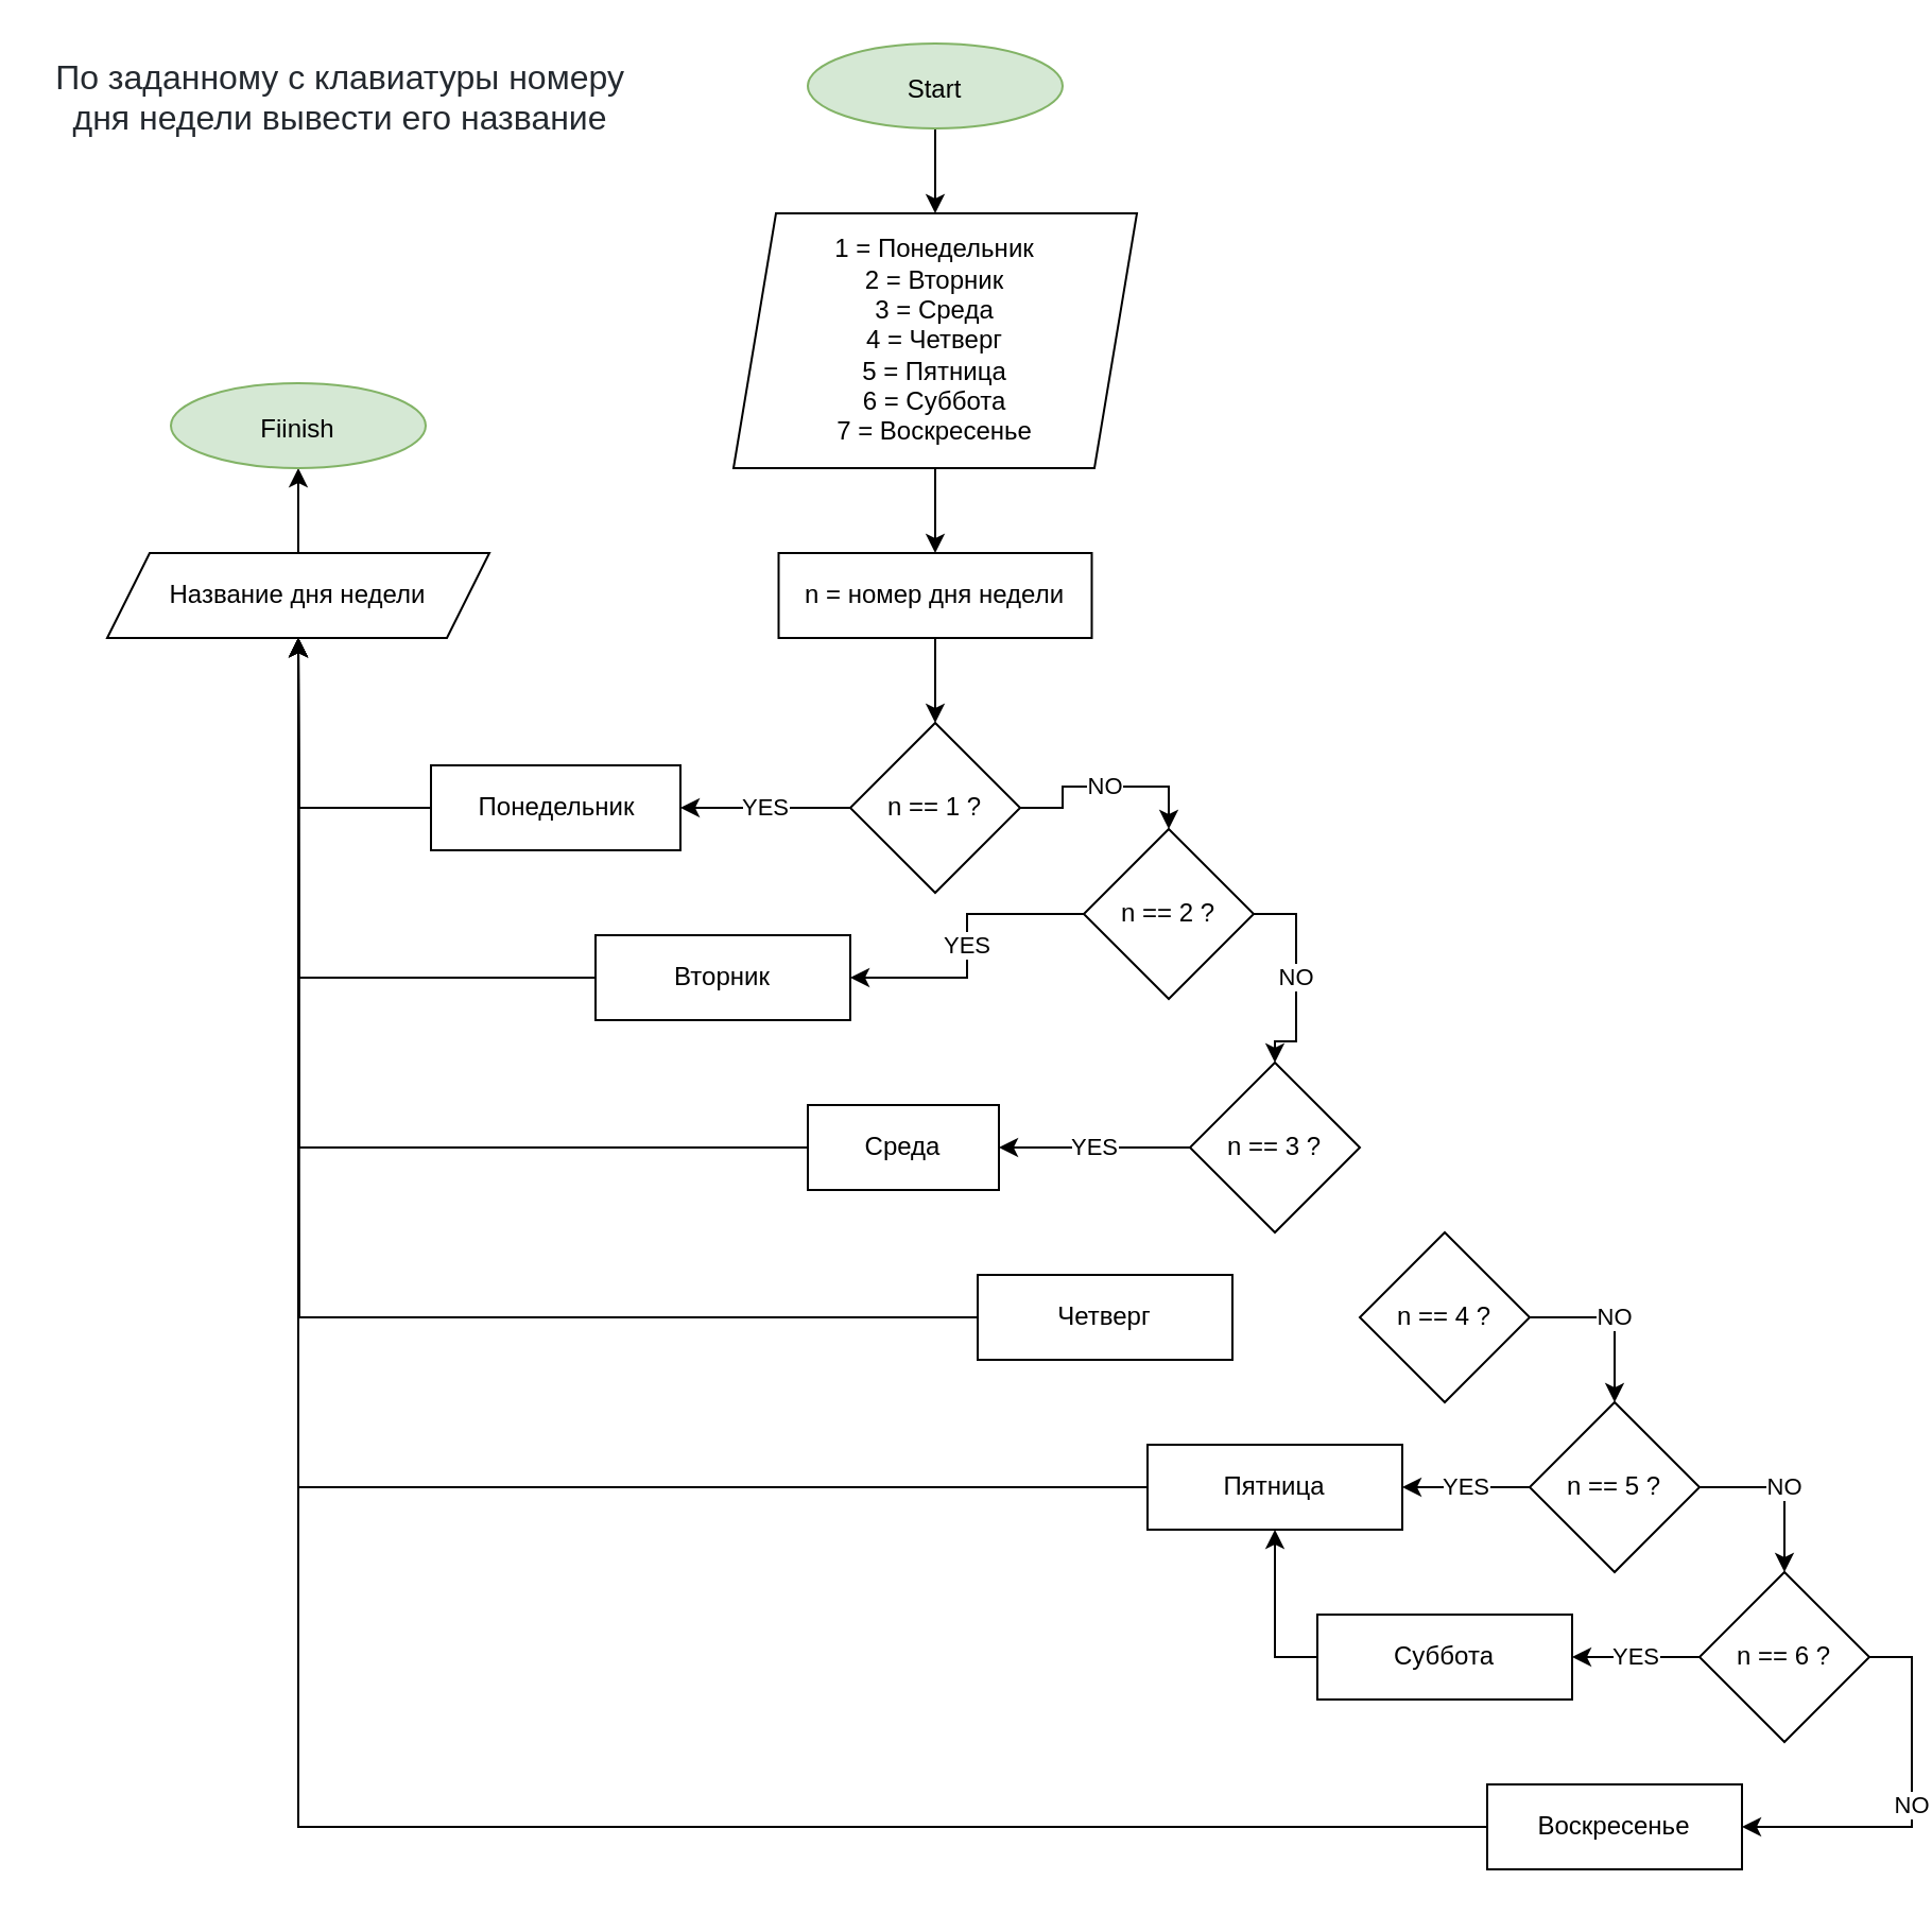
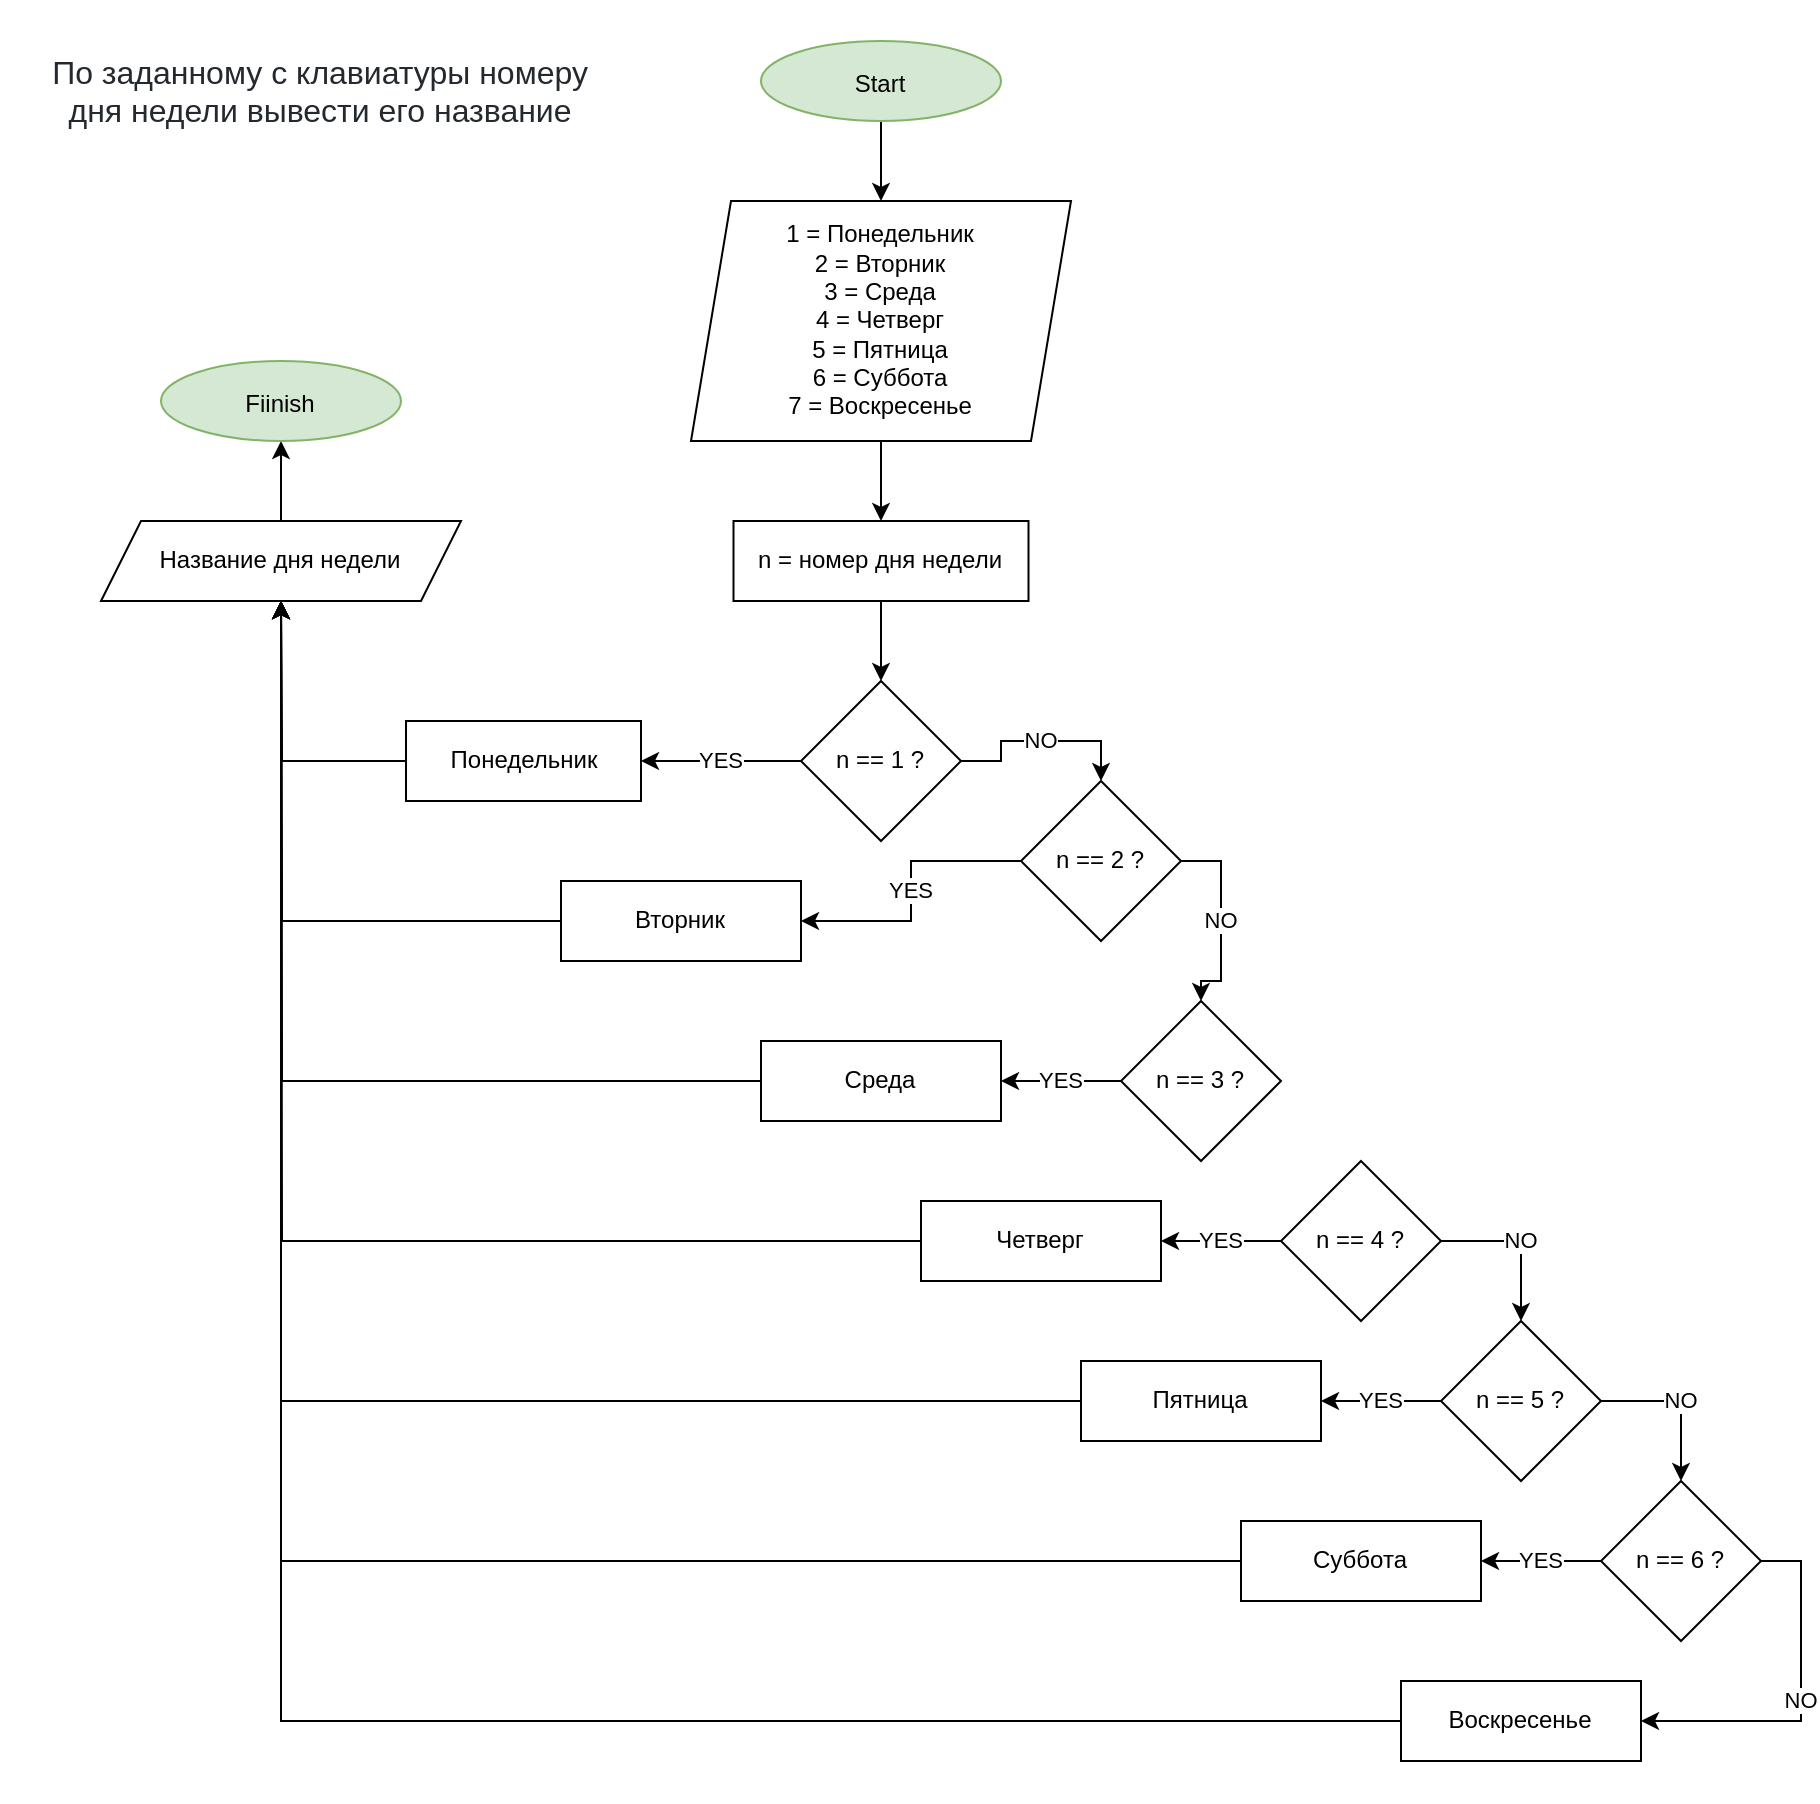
  <mxCell id="0" />
  <mxCell id="1" parent="0" />
  <mxCell id="2" value="&lt;b id=&quot;docs-internal-guid-c01ef9c7-7fff-0c50-7d52-9ff83c5e70d5&quot; style=&quot;font-weight:normal;&quot;&gt;&lt;span style=&quot;font-size: 12pt; font-family: Arial; color: rgb(36, 41, 47); background-color: transparent; font-weight: 400; font-style: normal; font-variant: normal; text-decoration: none; vertical-align: baseline;&quot;&gt;По заданному с клавиатуры номеру дня недели вывести его название&lt;/span&gt;&lt;/b&gt;" style="text;whiteSpace=wrap;html=1;align=center;" parent="1" vertex="1"><mxGeometry width="280" height="50" as="geometry" x="20" y="20" /></mxCell>
  <mxCell id="3" style="edgeStyle=orthogonalEdgeStyle;rounded=0;orthogonalLoop=1;jettySize=auto;html=1;exitX=0.5;exitY=1;exitDx=0;exitDy=0;entryX=0.5;entryY=0;entryDx=0;entryDy=0;" parent="1" source="4" target="6" edge="1"><mxGeometry relative="1" as="geometry" /></mxCell>
  <mxCell id="4" value="&lt;font style=&quot;font-size: 12px;&quot;&gt;Start&lt;/font&gt;" style="ellipse;whiteSpace=wrap;html=1;fontSize=16;fillColor=#d5e8d4;strokeColor=#82b366;" parent="1" vertex="1"><mxGeometry x="380" width="120" height="40" as="geometry" y="20" /></mxCell>
  <mxCell id="5" style="edgeStyle=orthogonalEdgeStyle;rounded=0;orthogonalLoop=1;jettySize=auto;html=1;exitX=0.5;exitY=1;exitDx=0;exitDy=0;entryX=0.5;entryY=0;entryDx=0;entryDy=0;" parent="1" source="6" target="11" edge="1"><mxGeometry relative="1" as="geometry" /></mxCell>
  <mxCell id="6" value="1 = Понедельник&lt;br&gt;2 = Вторник&lt;br&gt;3 = Среда&lt;br&gt;4 = Четверг&lt;br&gt;5 = Пятница&lt;br&gt;6 = Суббота&lt;br&gt;7 = Воскресенье" style="shape=parallelogram;perimeter=parallelogramPerimeter;whiteSpace=wrap;html=1;fixedSize=1;" parent="1" vertex="1"><mxGeometry x="345" y="100" width="190" height="120" as="geometry" /></mxCell>
  <mxCell id="7" value="NO" style="edgeStyle=orthogonalEdgeStyle;rounded=0;orthogonalLoop=1;jettySize=auto;html=1;exitX=1;exitY=0.5;exitDx=0;exitDy=0;entryX=0.5;entryY=0;entryDx=0;entryDy=0;" parent="1" source="9" target="14" edge="1"><mxGeometry relative="1" as="geometry" /></mxCell>
  <mxCell id="8" value="YES" style="edgeStyle=orthogonalEdgeStyle;rounded=0;orthogonalLoop=1;jettySize=auto;html=1;exitX=0;exitY=0.5;exitDx=0;exitDy=0;entryX=1;entryY=0.5;entryDx=0;entryDy=0;" parent="1" source="9" target="27" edge="1"><mxGeometry relative="1" as="geometry" /></mxCell>
  <mxCell id="9" value="n == 1 ?" style="rhombus;whiteSpace=wrap;html=1;" parent="1" vertex="1"><mxGeometry x="400" y="340" width="80" height="80" as="geometry" /></mxCell>
  <mxCell id="10" style="edgeStyle=orthogonalEdgeStyle;rounded=0;orthogonalLoop=1;jettySize=auto;html=1;exitX=0.5;exitY=1;exitDx=0;exitDy=0;entryX=0.5;entryY=0;entryDx=0;entryDy=0;" parent="1" source="11" target="9" edge="1"><mxGeometry relative="1" as="geometry" /></mxCell>
  <mxCell id="11" value="n = номер дня недели" style="rounded=0;whiteSpace=wrap;html=1;" parent="1" vertex="1"><mxGeometry x="366.25" y="260" width="147.5" height="40" as="geometry" /></mxCell>
  <mxCell id="12" value="NO" style="edgeStyle=orthogonalEdgeStyle;rounded=0;orthogonalLoop=1;jettySize=auto;html=1;exitX=1;exitY=0.5;exitDx=0;exitDy=0;entryX=0.5;entryY=0;entryDx=0;entryDy=0;" parent="1" source="14" target="16" edge="1"><mxGeometry relative="1" as="geometry" /></mxCell>
  <mxCell id="13" value="YES" style="edgeStyle=orthogonalEdgeStyle;rounded=0;orthogonalLoop=1;jettySize=auto;html=1;exitX=0;exitY=0.5;exitDx=0;exitDy=0;entryX=1;entryY=0.5;entryDx=0;entryDy=0;" parent="1" source="14" target="39" edge="1"><mxGeometry relative="1" as="geometry" /></mxCell>
  <mxCell id="14" value="n == 2 ?" style="rhombus;whiteSpace=wrap;html=1;" parent="1" vertex="1"><mxGeometry x="510" y="390" width="80" height="80" as="geometry" /></mxCell>
  <mxCell id="15" value="YES" style="edgeStyle=orthogonalEdgeStyle;rounded=0;orthogonalLoop=1;jettySize=auto;html=1;exitX=0;exitY=0.5;exitDx=0;exitDy=0;entryX=1;entryY=0.5;entryDx=0;entryDy=0;" parent="1" source="16" target="37" edge="1"><mxGeometry relative="1" as="geometry" /></mxCell>
  <mxCell id="16" value="n == 3 ?" style="rhombus;whiteSpace=wrap;html=1;" parent="1" vertex="1"><mxGeometry x="560" y="500" width="80" height="80" as="geometry" /></mxCell>
  <mxCell id="17" value="NO" style="edgeStyle=orthogonalEdgeStyle;rounded=0;orthogonalLoop=1;jettySize=auto;html=1;exitX=1;exitY=0.5;exitDx=0;exitDy=0;entryX=0.5;entryY=0;entryDx=0;entryDy=0;" parent="1" source="19" target="25" edge="1"><mxGeometry relative="1" as="geometry" /></mxCell>
  <mxCell id="18" value="YES" style="edgeStyle=orthogonalEdgeStyle;rounded=0;orthogonalLoop=1;jettySize=auto;html=1;exitX=0;exitY=0.5;exitDx=0;exitDy=0;entryX=1;entryY=0.5;entryDx=0;entryDy=0;" parent="1" source="19" target="31" edge="1"><mxGeometry relative="1" as="geometry" /></mxCell>
  <mxCell id="19" value="n == 5 ?" style="rhombus;whiteSpace=wrap;html=1;" parent="1" vertex="1"><mxGeometry x="720" y="660" width="80" height="80" as="geometry" /></mxCell>
  <mxCell id="20" value="NO" style="edgeStyle=orthogonalEdgeStyle;rounded=0;orthogonalLoop=1;jettySize=auto;html=1;exitX=1;exitY=0.5;exitDx=0;exitDy=0;entryX=0.5;entryY=0;entryDx=0;entryDy=0;" parent="1" source="22" target="19" edge="1"><mxGeometry relative="1" as="geometry" /></mxCell>
+ <mxCell id="21" value="YES" style="edgeStyle=orthogonalEdgeStyle;rounded=0;orthogonalLoop=1;jettySize=auto;html=1;exitX=0;exitY=0.5;exitDx=0;exitDy=0;entryX=1;entryY=0.5;entryDx=0;entryDy=0;" parent="1" source="22" target="29" edge="1"><mxGeometry relative="1" as="geometry" /></mxCell>
  <mxCell id="22" value="n == 4 ?" style="rhombus;whiteSpace=wrap;html=1;" parent="1" vertex="1"><mxGeometry x="640" y="580" width="80" height="80" as="geometry" /></mxCell>
  <mxCell id="23" value="NO" style="edgeStyle=orthogonalEdgeStyle;rounded=0;orthogonalLoop=1;jettySize=auto;html=1;exitX=1;exitY=0.5;exitDx=0;exitDy=0;entryX=1;entryY=0.5;entryDx=0;entryDy=0;" parent="1" source="25" target="35" edge="1"><mxGeometry relative="1" as="geometry"><mxPoint x="920" y="820" as="targetPoint" /></mxGeometry></mxCell>
  <mxCell id="24" value="YES" style="edgeStyle=orthogonalEdgeStyle;rounded=0;orthogonalLoop=1;jettySize=auto;html=1;exitX=0;exitY=0.5;exitDx=0;exitDy=0;entryX=1;entryY=0.5;entryDx=0;entryDy=0;" parent="1" source="25" target="33" edge="1"><mxGeometry relative="1" as="geometry" /></mxCell>
  <mxCell id="25" value="n == 6 ?" style="rhombus;whiteSpace=wrap;html=1;" parent="1" vertex="1"><mxGeometry x="800" y="740" width="80" height="80" as="geometry" /></mxCell>
  <mxCell id="26" style="edgeStyle=orthogonalEdgeStyle;rounded=0;orthogonalLoop=1;jettySize=auto;html=1;exitX=0;exitY=0.5;exitDx=0;exitDy=0;" parent="1" source="27" edge="1"><mxGeometry relative="1" as="geometry"><mxPoint x="140" y="300" as="targetPoint" /></mxGeometry></mxCell>
  <mxCell id="27" value="Понедельник" style="shape=parallelogram;perimeter=parallelogramPerimeter;whiteSpace=wrap;html=1;fixedSize=1;size=-22.5;" parent="1" vertex="1"><mxGeometry x="202.5" y="360" width="117.5" height="40" as="geometry" /></mxCell>
  <mxCell id="28" style="edgeStyle=orthogonalEdgeStyle;rounded=0;orthogonalLoop=1;jettySize=auto;html=1;exitX=0;exitY=0.5;exitDx=0;exitDy=0;" parent="1" source="29" edge="1"><mxGeometry relative="1" as="geometry"><mxPoint x="140" y="300" as="targetPoint" /></mxGeometry></mxCell>
  <mxCell id="29" value="Четверг" style="shape=parallelogram;perimeter=parallelogramPerimeter;whiteSpace=wrap;html=1;fixedSize=1;size=-45;" parent="1" vertex="1"><mxGeometry x="460" y="600" width="120" height="40" as="geometry" /></mxCell>
  <mxCell id="30" style="edgeStyle=orthogonalEdgeStyle;rounded=0;orthogonalLoop=1;jettySize=auto;html=1;exitX=0;exitY=0.5;exitDx=0;exitDy=0;entryX=0.5;entryY=1;entryDx=0;entryDy=0;" parent="1" source="31" target="41" edge="1"><mxGeometry relative="1" as="geometry" /></mxCell>
  <mxCell id="31" value="Пятница" style="shape=parallelogram;perimeter=parallelogramPerimeter;whiteSpace=wrap;html=1;fixedSize=1;size=-40;" parent="1" vertex="1"><mxGeometry x="540" y="680" width="120" height="40" as="geometry" /></mxCell>
- <mxCell id="32" style="edgeStyle=orthogonalEdgeStyle;rounded=0;orthogonalLoop=1;jettySize=auto;html=1;exitX=0;exitY=0.5;exitDx=0;exitDy=0;" parent="1" source="33" target="31" edge="1"><mxGeometry relative="1" as="geometry" /></mxCell>
+ <mxCell id="32" style="edgeStyle=orthogonalEdgeStyle;rounded=0;orthogonalLoop=1;jettySize=auto;html=1;exitX=0;exitY=0.5;exitDx=0;exitDy=0;entryX=0.5;entryY=1;entryDx=0;entryDy=0;" parent="1" source="33" target="41" edge="1"><mxGeometry relative="1" as="geometry" /></mxCell>
  <mxCell id="33" value="Суббота" style="shape=parallelogram;perimeter=parallelogramPerimeter;whiteSpace=wrap;html=1;fixedSize=1;size=-70;" parent="1" vertex="1"><mxGeometry x="620" y="760" width="120" height="40" as="geometry" /></mxCell>
  <mxCell id="34" style="edgeStyle=orthogonalEdgeStyle;rounded=0;orthogonalLoop=1;jettySize=auto;html=1;exitX=0;exitY=0.5;exitDx=0;exitDy=0;entryX=0.5;entryY=1;entryDx=0;entryDy=0;" parent="1" source="35" target="41" edge="1"><mxGeometry relative="1" as="geometry" /></mxCell>
  <mxCell id="35" value="Воскресенье" style="shape=parallelogram;perimeter=parallelogramPerimeter;whiteSpace=wrap;html=1;fixedSize=1;size=-30;" parent="1" vertex="1"><mxGeometry x="700" y="840" width="120" height="40" as="geometry" /></mxCell>
  <mxCell id="36" style="edgeStyle=orthogonalEdgeStyle;rounded=0;orthogonalLoop=1;jettySize=auto;html=1;exitX=0;exitY=0.5;exitDx=0;exitDy=0;" parent="1" source="37" edge="1"><mxGeometry relative="1" as="geometry"><mxPoint x="140" y="300" as="targetPoint" /></mxGeometry></mxCell>
- <mxCell id="37" value="Среда" style="shape=parallelogram;perimeter=parallelogramPerimeter;whiteSpace=wrap;html=1;fixedSize=1;size=-20;" parent="1" vertex="1"><mxGeometry x="380" y="520" width="90" height="40" as="geometry" /></mxCell>
+ <mxCell id="37" value="Среда" style="shape=parallelogram;perimeter=parallelogramPerimeter;whiteSpace=wrap;html=1;fixedSize=1;size=-20;" parent="1" vertex="1"><mxGeometry x="380" y="520" width="120" height="40" as="geometry" /></mxCell>
  <mxCell id="38" style="edgeStyle=orthogonalEdgeStyle;rounded=0;orthogonalLoop=1;jettySize=auto;html=1;exitX=0;exitY=0.5;exitDx=0;exitDy=0;" parent="1" source="39" edge="1"><mxGeometry relative="1" as="geometry"><mxPoint x="140" y="300" as="targetPoint" /></mxGeometry></mxCell>
  <mxCell id="39" value="Вторник" style="shape=parallelogram;perimeter=parallelogramPerimeter;whiteSpace=wrap;html=1;fixedSize=1;size=-30;" parent="1" vertex="1"><mxGeometry x="280" y="440" width="120" height="40" as="geometry" /></mxCell>
  <mxCell id="40" style="edgeStyle=orthogonalEdgeStyle;rounded=0;orthogonalLoop=1;jettySize=auto;html=1;exitX=0.5;exitY=0;exitDx=0;exitDy=0;entryX=0.5;entryY=1;entryDx=0;entryDy=0;" parent="1" source="41" target="42" edge="1"><mxGeometry relative="1" as="geometry" /></mxCell>
  <mxCell id="41" value="Название дня недели" style="shape=parallelogram;perimeter=parallelogramPerimeter;whiteSpace=wrap;html=1;fixedSize=1;" parent="1" vertex="1"><mxGeometry x="50" y="260" width="180" height="40" as="geometry" /></mxCell>
  <mxCell id="42" value="&lt;font style=&quot;font-size: 12px;&quot;&gt;Fiinish&lt;/font&gt;" style="ellipse;whiteSpace=wrap;html=1;fontSize=16;fillColor=#d5e8d4;strokeColor=#82b366;" parent="1" vertex="1"><mxGeometry x="80" y="180" width="120" height="40" as="geometry" /></mxCell>
